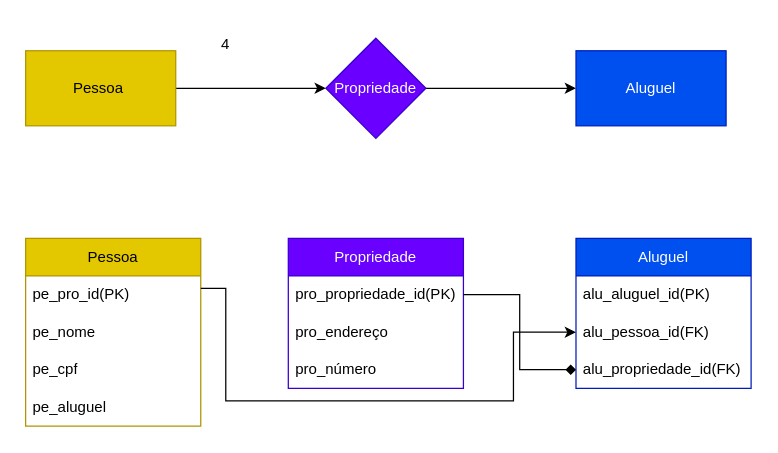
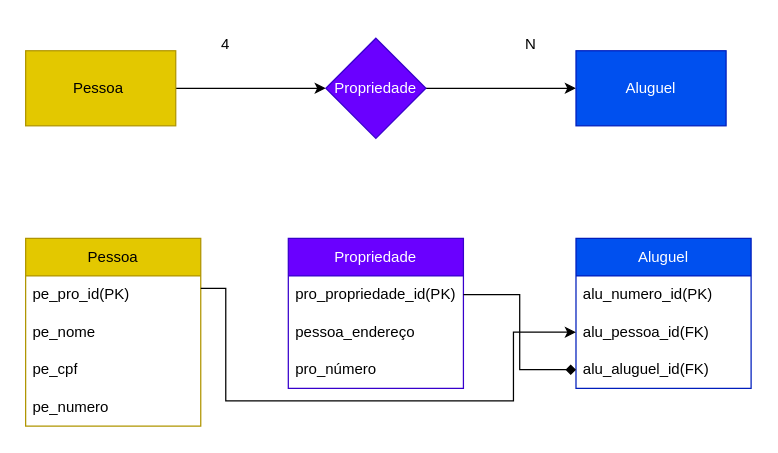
  <mxCell id="0" />
  <mxCell id="1" parent="0" />
  <mxCell id="2" style="edgeStyle=orthogonalEdgeStyle;rounded=0;orthogonalLoop=1;jettySize=auto;html=1;exitX=1;exitY=0.5;exitDx=0;exitDy=0;entryX=0;entryY=0.5;entryDx=0;entryDy=0;" parent="1" source="3" edge="1" target="5"><mxGeometry relative="1" as="geometry"><mxPoint x="250" y="70" as="targetPoint" /></mxGeometry></mxCell>
  <mxCell id="3" value="Pessoa&amp;nbsp;" style="rounded=0;whiteSpace=wrap;html=1;fillColor=#e3c800;fontColor=#000000;strokeColor=#B09500;" parent="1" vertex="1"><mxGeometry x="20" y="40" width="120" height="60" as="geometry" /></mxCell>
  <mxCell id="4" style="edgeStyle=orthogonalEdgeStyle;rounded=0;orthogonalLoop=1;jettySize=auto;html=1;exitX=1;exitY=0.5;exitDx=0;exitDy=0;entryX=0;entryY=0.5;entryDx=0;entryDy=0;" parent="1" source="5" target="6" edge="1"><mxGeometry relative="1" as="geometry" /></mxCell>
  <mxCell id="5" value="Propriedade" style="rhombus;whiteSpace=wrap;html=1;fillColor=#6a00ff;fontColor=#ffffff;strokeColor=#3700CC;" parent="1" vertex="1"><mxGeometry x="260" y="30" width="80" height="80" as="geometry" /></mxCell>
  <mxCell id="6" value="Aluguel" style="rounded=0;whiteSpace=wrap;html=1;fillColor=#0050ef;fontColor=#ffffff;strokeColor=#001DBC;" parent="1" vertex="1"><mxGeometry x="460" y="40" width="120" height="60" as="geometry" /></mxCell>
  <mxCell id="7" value="Pessoa" style="swimlane;fontStyle=0;childLayout=stackLayout;horizontal=1;startSize=30;horizontalStack=0;resizeParent=1;resizeParentMax=0;resizeLast=0;collapsible=1;marginBottom=0;whiteSpace=wrap;html=1;fillColor=#e3c800;fontColor=#000000;strokeColor=#B09500;" parent="1" vertex="1"><mxGeometry x="20" y="190" width="140" height="150" as="geometry" /></mxCell>
  <mxCell id="8" value="pe_pro_id(PK)" style="text;strokeColor=none;fillColor=none;align=left;verticalAlign=middle;spacingLeft=4;spacingRight=4;overflow=hidden;points=[[0,0.5],[1,0.5]];portConstraint=eastwest;rotatable=0;whiteSpace=wrap;html=1;" parent="7" vertex="1"><mxGeometry y="30" width="140" height="30" as="geometry" /></mxCell>
  <mxCell id="9" value="pe_nome" style="text;strokeColor=none;fillColor=none;align=left;verticalAlign=middle;spacingLeft=4;spacingRight=4;overflow=hidden;points=[[0,0.5],[1,0.5]];portConstraint=eastwest;rotatable=0;whiteSpace=wrap;html=1;" parent="7" vertex="1"><mxGeometry y="60" width="140" height="30" as="geometry" /></mxCell>
  <mxCell id="10" value="pe_cpf" style="text;strokeColor=none;fillColor=none;align=left;verticalAlign=middle;spacingLeft=4;spacingRight=4;overflow=hidden;points=[[0,0.5],[1,0.5]];portConstraint=eastwest;rotatable=0;whiteSpace=wrap;html=1;" vertex="1" parent="7"><mxGeometry y="90" width="140" height="30" as="geometry" /></mxCell>
- <mxCell id="11" value="pe_aluguel" style="text;strokeColor=none;fillColor=none;align=left;verticalAlign=middle;spacingLeft=4;spacingRight=4;overflow=hidden;points=[[0,0.5],[1,0.5]];portConstraint=eastwest;rotatable=0;whiteSpace=wrap;html=1;" vertex="1" parent="7"><mxGeometry y="120" width="140" height="30" as="geometry" /></mxCell>
+ <mxCell id="11" value="pe_numero" style="text;strokeColor=none;fillColor=none;align=left;verticalAlign=middle;spacingLeft=4;spacingRight=4;overflow=hidden;points=[[0,0.5],[1,0.5]];portConstraint=eastwest;rotatable=0;whiteSpace=wrap;html=1;" vertex="1" parent="7"><mxGeometry y="120" width="140" height="30" as="geometry" /></mxCell>
  <mxCell id="12" value="Propriedade" style="swimlane;fontStyle=0;childLayout=stackLayout;horizontal=1;startSize=30;horizontalStack=0;resizeParent=1;resizeParentMax=0;resizeLast=0;collapsible=1;marginBottom=0;whiteSpace=wrap;html=1;fillColor=#6a00ff;fontColor=#ffffff;strokeColor=#3700CC;" parent="1" vertex="1"><mxGeometry x="230" y="190" width="140" height="120" as="geometry" /></mxCell>
  <mxCell id="13" value="pro_propriedade_id(PK)" style="text;strokeColor=none;fillColor=none;align=left;verticalAlign=middle;spacingLeft=4;spacingRight=4;overflow=hidden;points=[[0,0.5],[1,0.5]];portConstraint=eastwest;rotatable=0;whiteSpace=wrap;html=1;" parent="12" vertex="1"><mxGeometry y="30" width="140" height="30" as="geometry" /></mxCell>
- <mxCell id="14" value="pro_endereço" style="text;strokeColor=none;fillColor=none;align=left;verticalAlign=middle;spacingLeft=4;spacingRight=4;overflow=hidden;points=[[0,0.5],[1,0.5]];portConstraint=eastwest;rotatable=0;whiteSpace=wrap;html=1;" parent="12" vertex="1"><mxGeometry y="60" width="140" height="30" as="geometry" /></mxCell>
+ <mxCell id="14" value="pessoa_endereço" style="text;strokeColor=none;fillColor=none;align=left;verticalAlign=middle;spacingLeft=4;spacingRight=4;overflow=hidden;points=[[0,0.5],[1,0.5]];portConstraint=eastwest;rotatable=0;whiteSpace=wrap;html=1;" parent="12" vertex="1"><mxGeometry y="60" width="140" height="30" as="geometry" /></mxCell>
  <mxCell id="15" value="pro_número" style="text;strokeColor=none;fillColor=none;align=left;verticalAlign=middle;spacingLeft=4;spacingRight=4;overflow=hidden;points=[[0,0.5],[1,0.5]];portConstraint=eastwest;rotatable=0;whiteSpace=wrap;html=1;" vertex="1" parent="12"><mxGeometry y="90" width="140" height="30" as="geometry" /></mxCell>
  <mxCell id="16" value="Aluguel" style="swimlane;fontStyle=0;childLayout=stackLayout;horizontal=1;startSize=30;horizontalStack=0;resizeParent=1;resizeParentMax=0;resizeLast=0;collapsible=1;marginBottom=0;whiteSpace=wrap;html=1;fillColor=#0050ef;fontColor=#ffffff;strokeColor=#001DBC;" parent="1" vertex="1"><mxGeometry x="460" y="190" width="140" height="120" as="geometry" /></mxCell>
- <mxCell id="17" value="alu_aluguel_id(PK)" style="text;strokeColor=none;fillColor=none;align=left;verticalAlign=middle;spacingLeft=4;spacingRight=4;overflow=hidden;points=[[0,0.5],[1,0.5]];portConstraint=eastwest;rotatable=0;whiteSpace=wrap;html=1;" parent="16" vertex="1"><mxGeometry y="30" width="140" height="30" as="geometry" /></mxCell>
+ <mxCell id="17" value="alu_numero_id(PK)" style="text;strokeColor=none;fillColor=none;align=left;verticalAlign=middle;spacingLeft=4;spacingRight=4;overflow=hidden;points=[[0,0.5],[1,0.5]];portConstraint=eastwest;rotatable=0;whiteSpace=wrap;html=1;" parent="16" vertex="1"><mxGeometry y="30" width="140" height="30" as="geometry" /></mxCell>
  <mxCell id="18" value="alu_pessoa_id(FK)" style="text;strokeColor=none;fillColor=none;align=left;verticalAlign=middle;spacingLeft=4;spacingRight=4;overflow=hidden;points=[[0,0.5],[1,0.5]];portConstraint=eastwest;rotatable=0;whiteSpace=wrap;html=1;" parent="16" vertex="1"><mxGeometry y="60" width="140" height="30" as="geometry" /></mxCell>
- <mxCell id="19" value="alu_propriedade_id(FK)" style="text;strokeColor=none;fillColor=none;align=left;verticalAlign=middle;spacingLeft=4;spacingRight=4;overflow=hidden;points=[[0,0.5],[1,0.5]];portConstraint=eastwest;rotatable=0;whiteSpace=wrap;html=1;" parent="16" vertex="1"><mxGeometry y="90" width="140" height="30" as="geometry" /></mxCell>
+ <mxCell id="19" value="alu_aluguel_id(FK)" style="text;strokeColor=none;fillColor=none;align=left;verticalAlign=middle;spacingLeft=4;spacingRight=4;overflow=hidden;points=[[0,0.5],[1,0.5]];portConstraint=eastwest;rotatable=0;whiteSpace=wrap;html=1;" parent="16" vertex="1"><mxGeometry y="90" width="140" height="30" as="geometry" /></mxCell>
  <mxCell id="20" style="edgeStyle=orthogonalEdgeStyle;rounded=0;orthogonalLoop=1;jettySize=auto;html=1;" parent="1" target="18" edge="1"><mxGeometry relative="1" as="geometry"><mxPoint x="160" y="230" as="sourcePoint" /><Array as="points"><mxPoint x="180" y="230" /><mxPoint x="180" y="320" /><mxPoint x="410" y="320" /><mxPoint x="410" y="265" /></Array></mxGeometry></mxCell>
  <mxCell id="21" style="edgeStyle=orthogonalEdgeStyle;rounded=0;orthogonalLoop=1;jettySize=auto;html=1;exitX=1;exitY=0.5;exitDx=0;exitDy=0;entryX=0;entryY=0.5;entryDx=0;entryDy=0;endArrow=diamond;" parent="1" source="13" target="19" edge="1"><mxGeometry relative="1" as="geometry" /></mxCell>
  <mxCell id="22" value="4" style="text;html=1;strokeColor=none;fillColor=none;align=center;verticalAlign=middle;whiteSpace=wrap;rounded=0;" vertex="1" parent="1"><mxGeometry x="150" y="20" width="60" height="30" as="geometry" /></mxCell>
+ <mxCell id="23" value="N" style="text;html=1;strokeColor=none;fillColor=none;align=center;verticalAlign=middle;whiteSpace=wrap;rounded=0;" vertex="1" parent="1"><mxGeometry x="394" y="20" width="60" height="30" as="geometry" /></mxCell>
